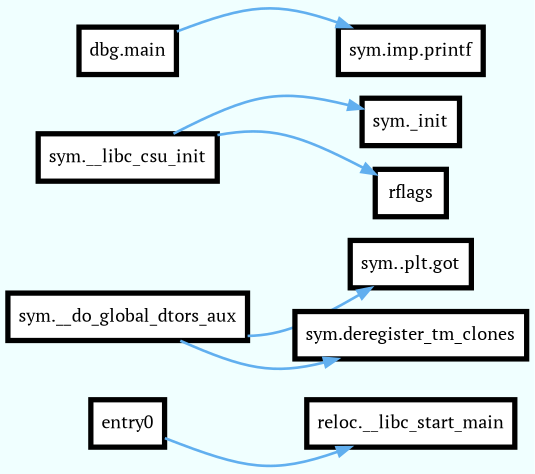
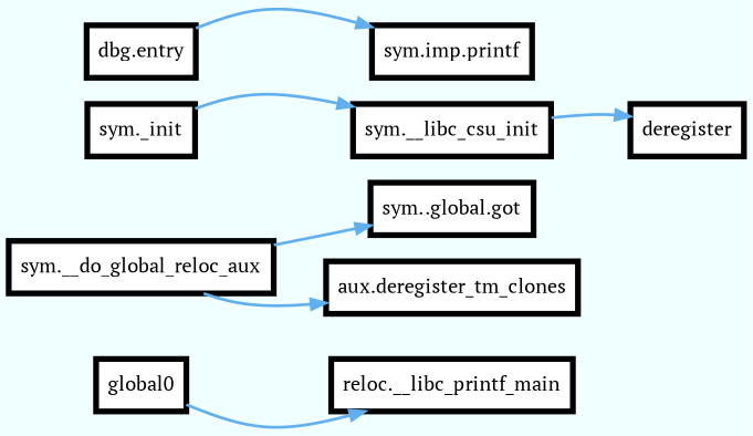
  digraph {
    bgcolor=azure
    fontname="PT Serif"
    rankdir=LR
    splines=curved
    node [fillcolor=white fontname="PT Serif" fontsize=14 penwidth=4 shape=box style=filled]
    edge [arrowhead=normal color="#61afef" fontname="PT Serif" style=bold weight=2]
-   n1 [label=entry0]
-   n2 [label="reloc.__libc_start_main"]
-   n3 [label="sym.__do_global_dtors_aux"]
-   n4 [label="sym..plt.got"]
-   n5 [label="sym.deregister_tm_clones"]
+   n1 [label=global0]
+   n2 [label="reloc.__libc_printf_main"]
+   n3 [label="sym.__do_global_reloc_aux"]
+   n4 [label="sym..global.got"]
+   n5 [label="aux.deregister_tm_clones"]
    n6 [label="sym.__libc_csu_init"]
    n7 [label="sym._init"]
-   n8 [label=rflags]
-   n9 [label="dbg.main"]
+   n8 [label=deregister]
+   n9 [label="dbg.entry"]
    n10 [label="sym.imp.printf"]
    n1 -> n2
    n3 -> n4
    n3 -> n5
-   n6 -> n7
+   n7 -> n6
    n6 -> n8
    n9 -> n10
  }
